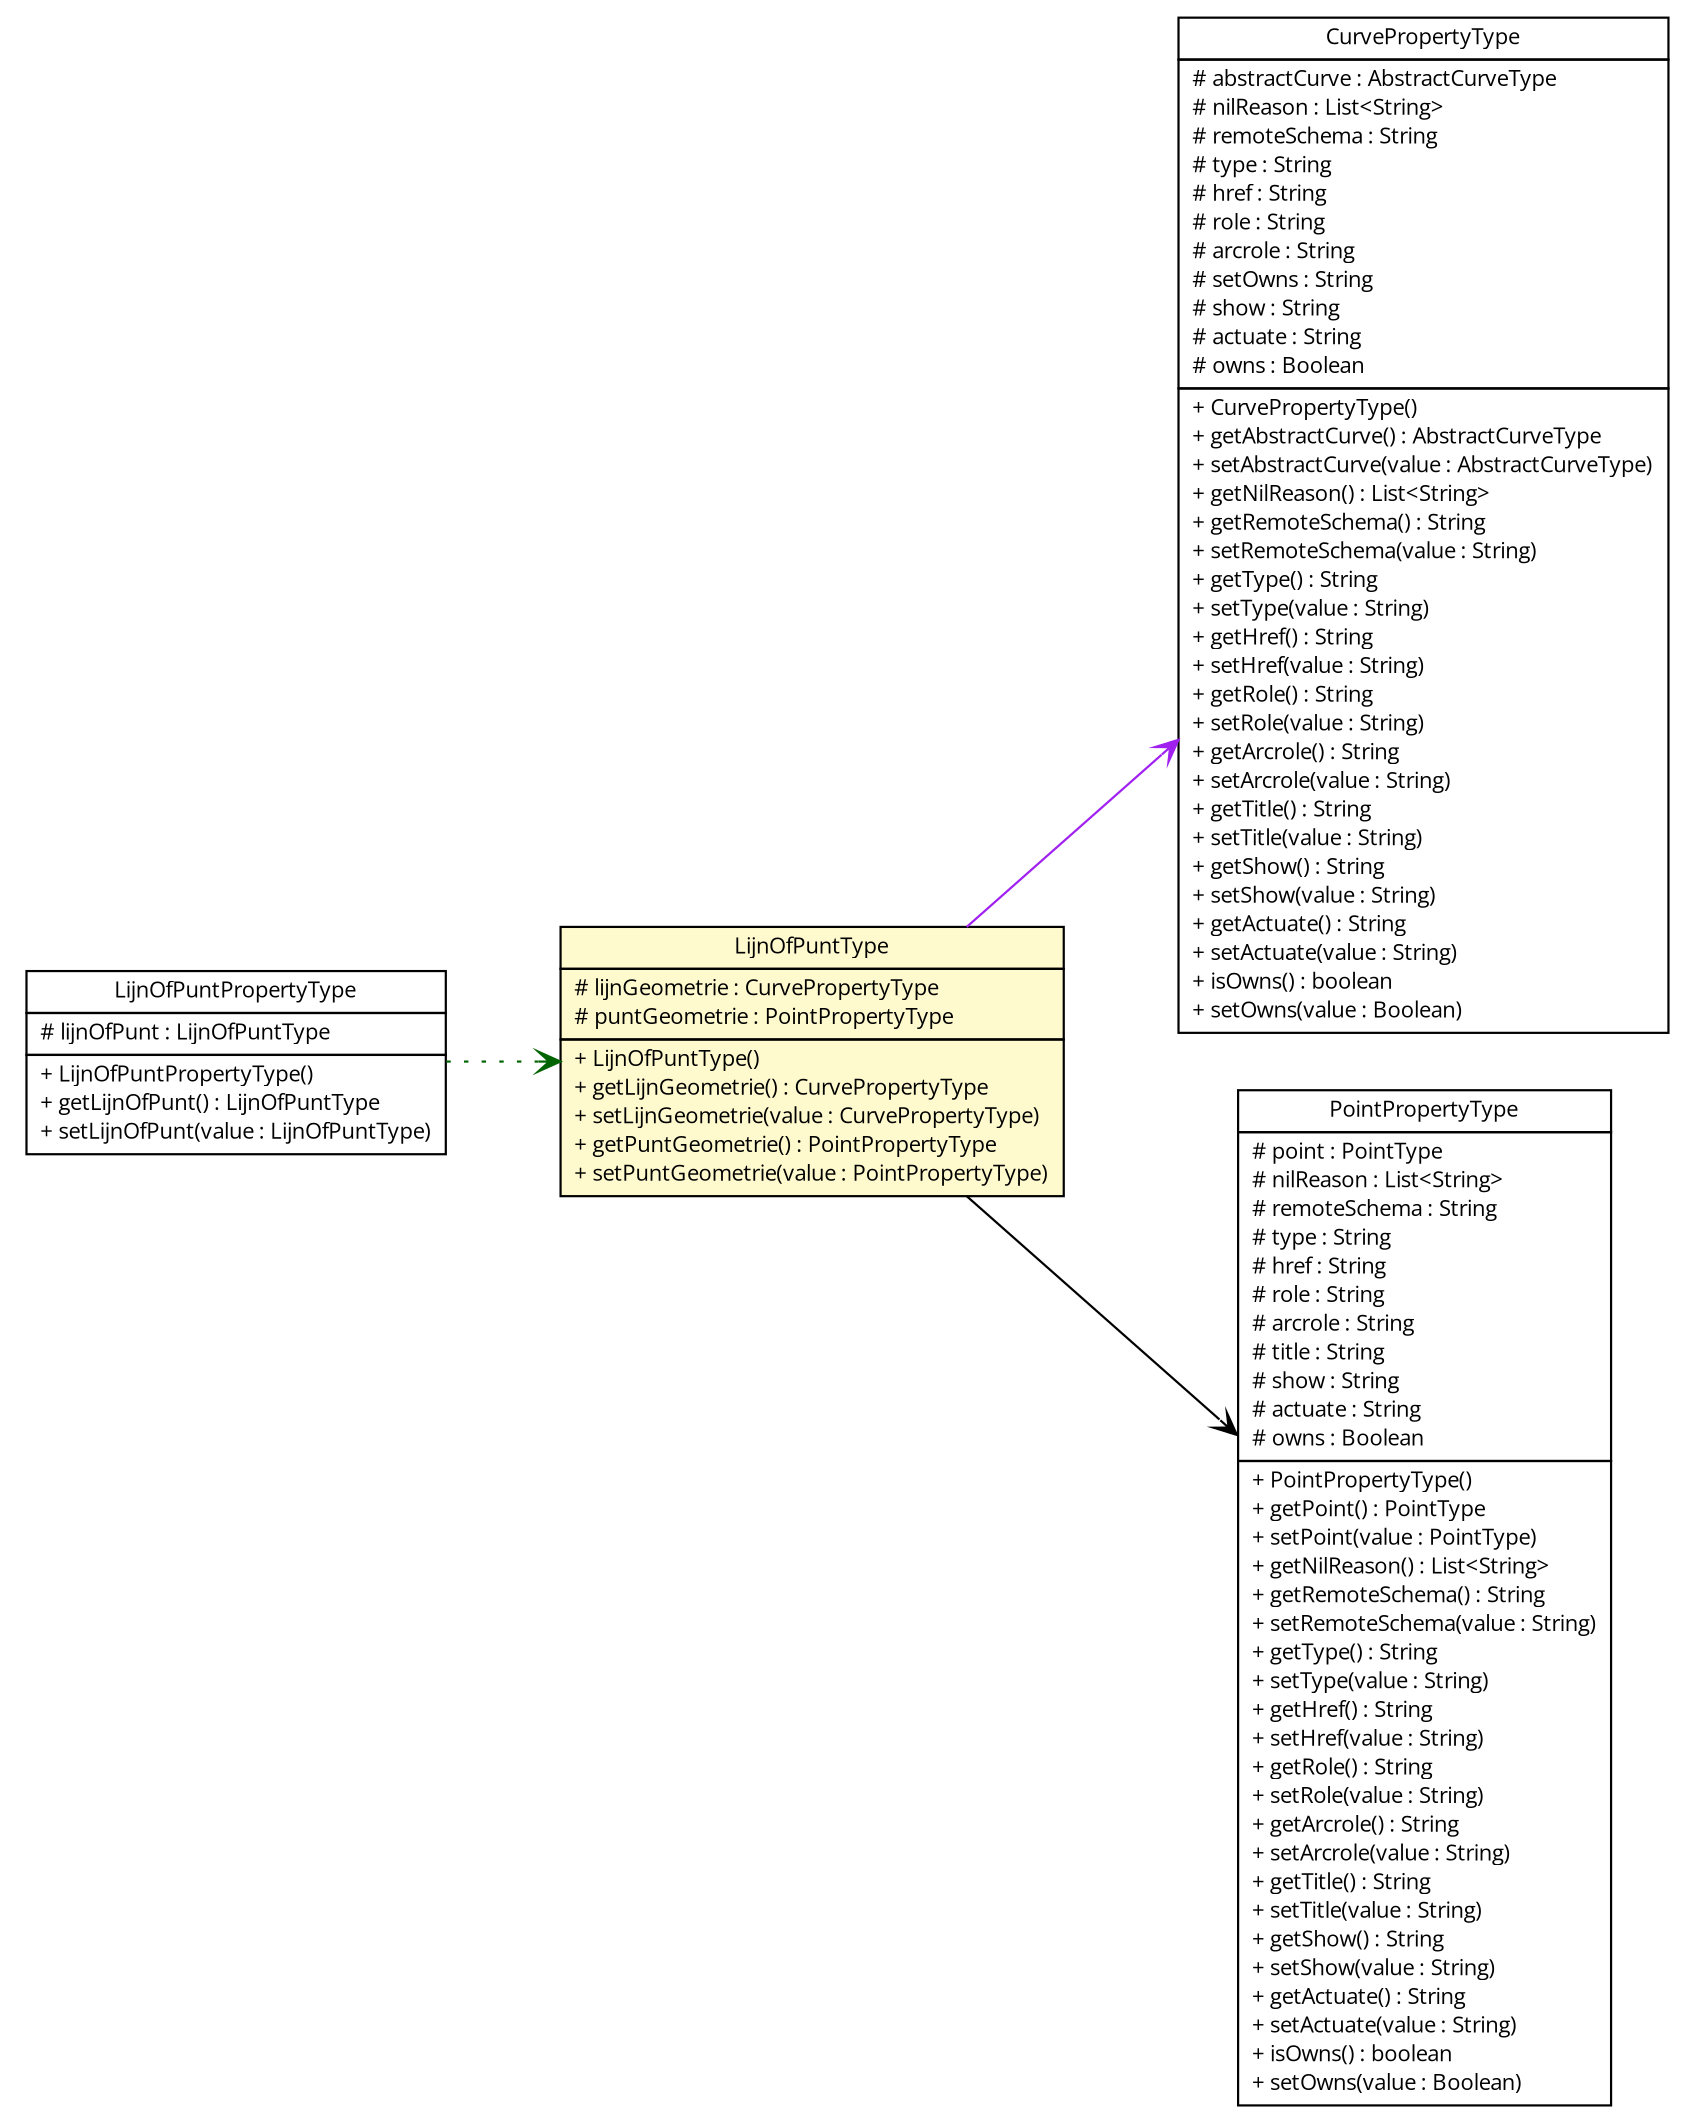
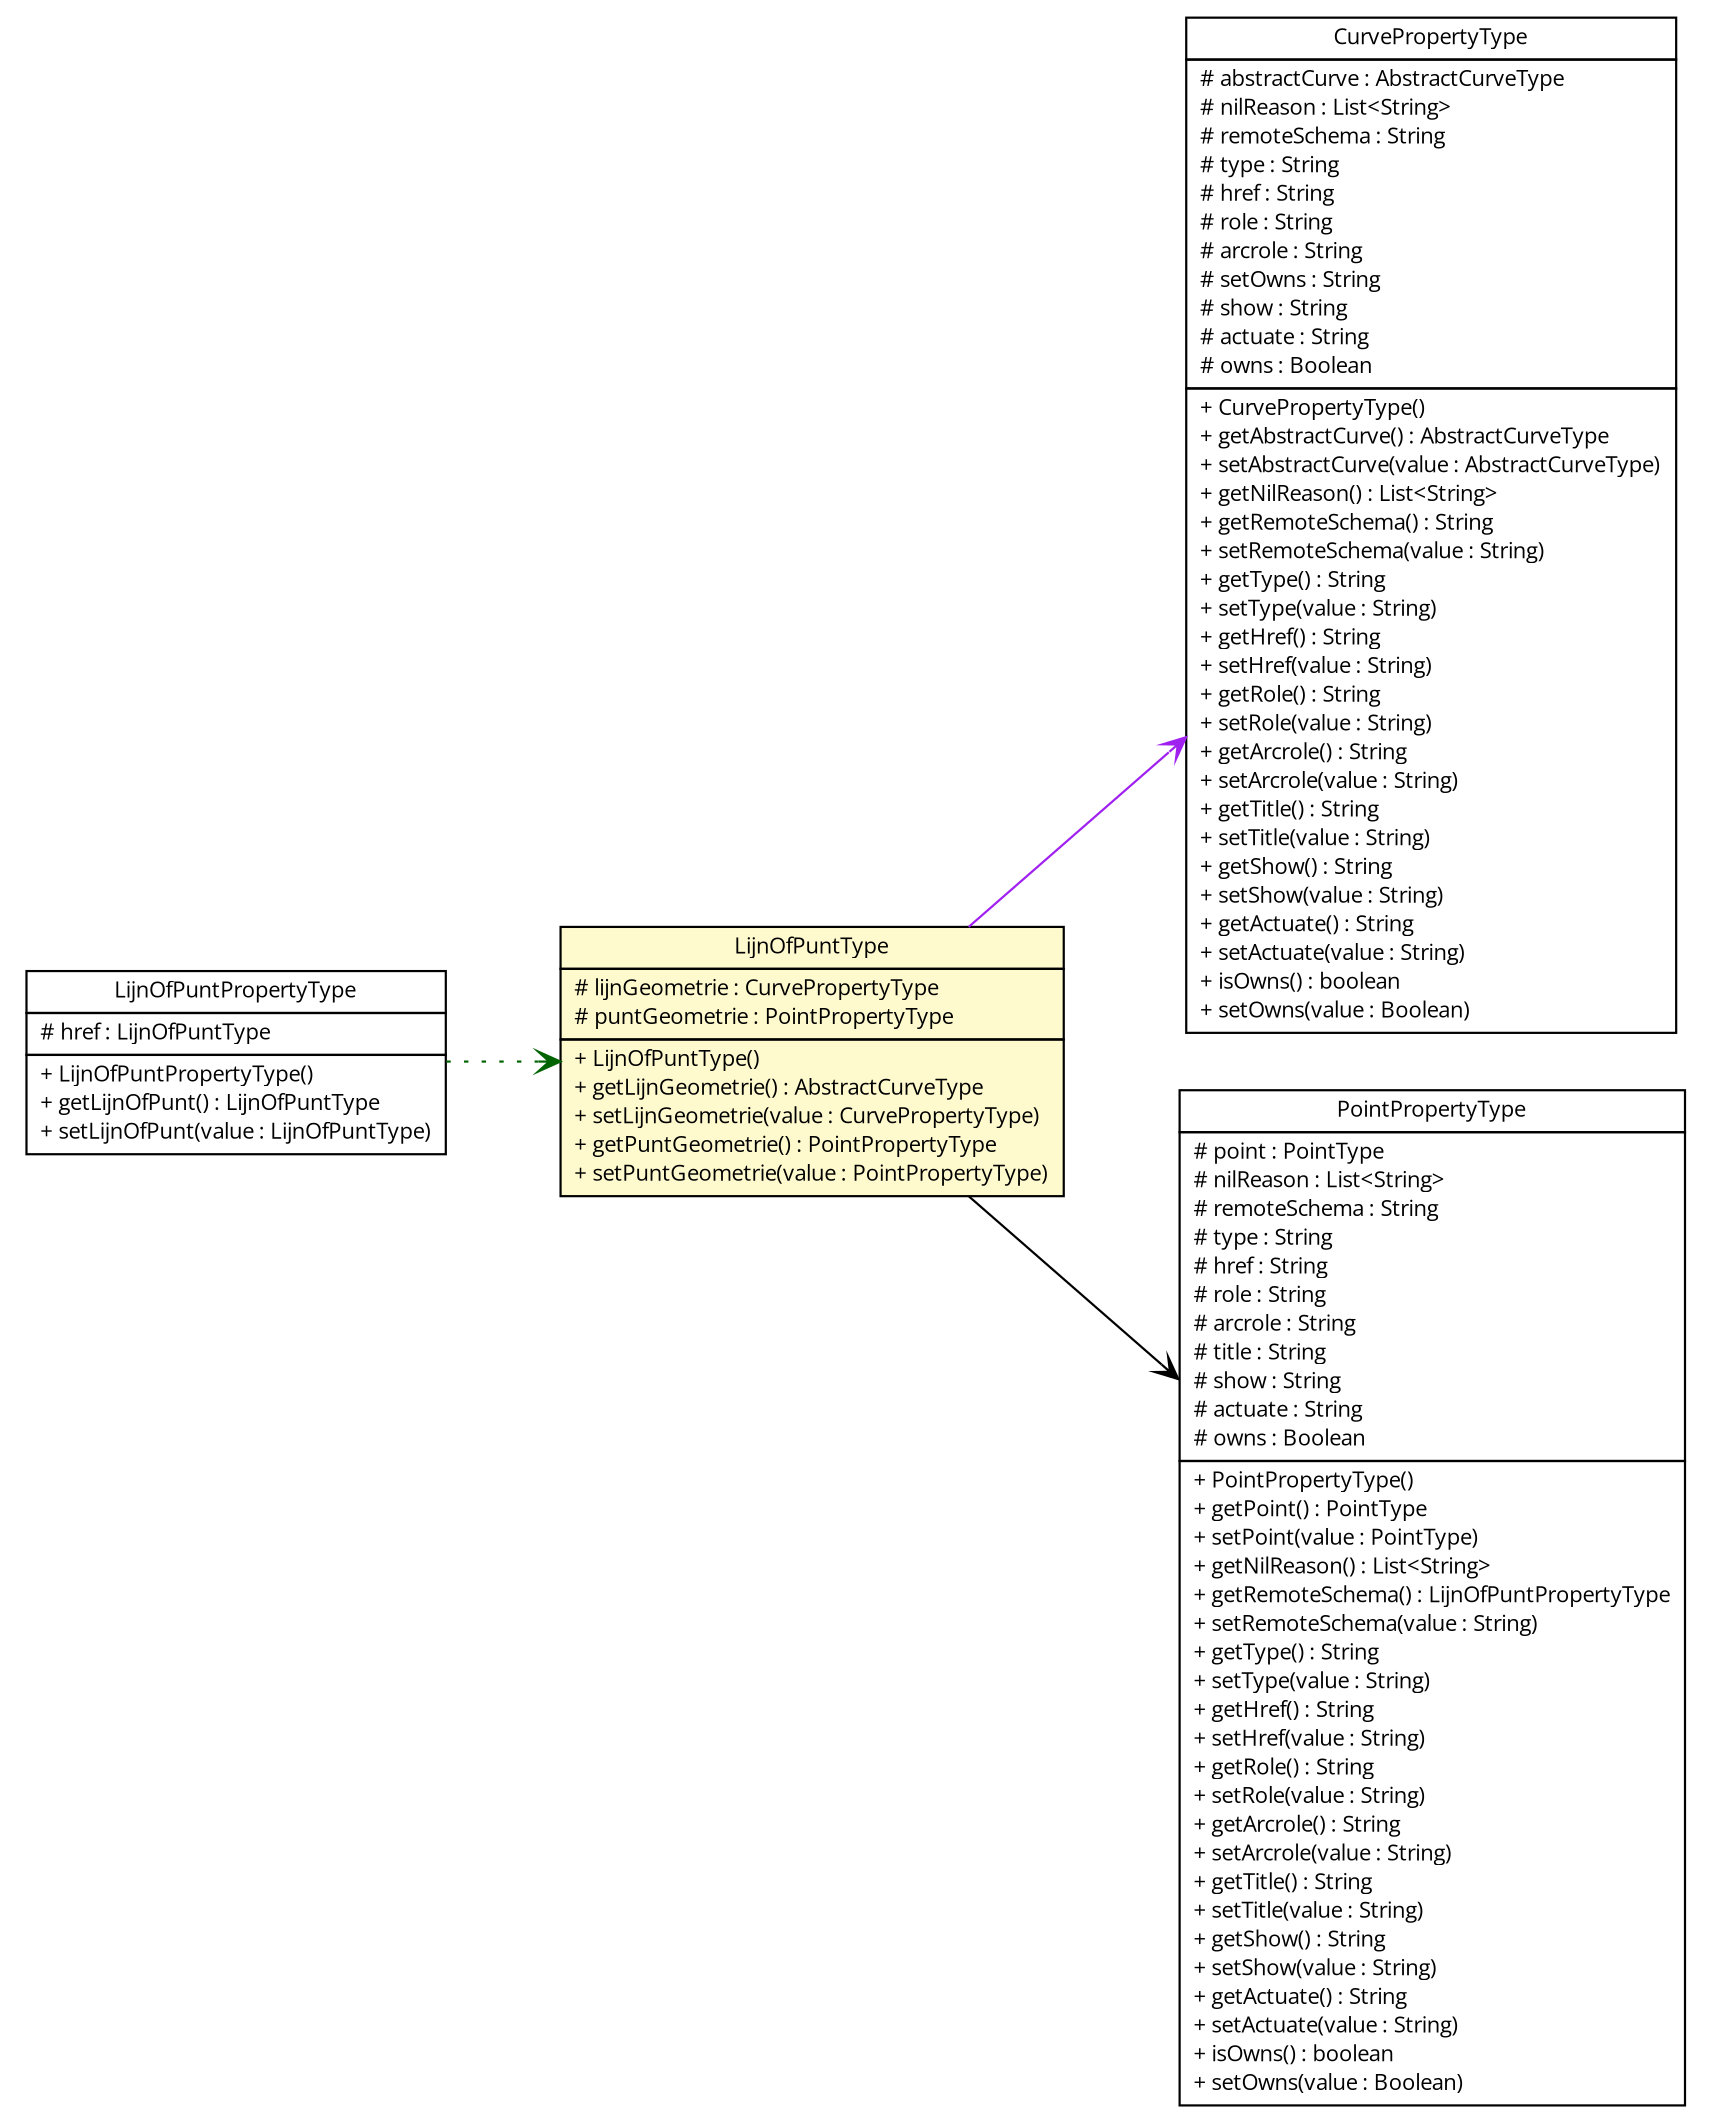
  digraph {
    fontname="Open Sans"
    nodesep=0.25
    rankdir=LR
    ranksep=0.5
    node [fontcolor=black fontname="Open Sans" fontsize=10.0 shape=plaintext]
    edge [arrowhead=open fontcolor=black fontname="Open Sans" fontsize=10.0 headport=p labelfontname=Helvetica labelfontsize=10 style=solid tailport=p]
-   n1 [label=<<table title="nl.b3p.topnl.top100nl.LijnOfPuntPropertyType" border="0" cellborder="1" cellspacing="0" cellpadding="2" port="p" href="./LijnOfPuntPropertyType.html"> 		<tr><td><table border="0" cellspacing="0" cellpadding="1"> <tr><td align="center" balign="center"> LijnOfPuntPropertyType </td></tr> 		</table></td></tr> 		<tr><td><table border="0" cellspacing="0" cellpadding="1"> <tr><td align="left" balign="left"> # lijnOfPunt : LijnOfPuntType </td></tr> 		</table></td></tr> 		<tr><td><table border="0" cellspacing="0" cellpadding="1"> <tr><td align="left" balign="left"> + LijnOfPuntPropertyType() </td></tr> <tr><td align="left" balign="left"> + getLijnOfPunt() : LijnOfPuntType </td></tr> <tr><td align="left" balign="left"> + setLijnOfPunt(value : LijnOfPuntType) </td></tr> 		</table></td></tr> 		</table>>]
-   n2 [label=<<table title="nl.b3p.topnl.top100nl.LijnOfPuntType" border="0" cellborder="1" cellspacing="0" cellpadding="2" port="p" bgcolor="lemonChiffon" href="./LijnOfPuntType.html"> 		<tr><td><table border="0" cellspacing="0" cellpadding="1"> <tr><td align="center" balign="center"> LijnOfPuntType </td></tr> 		</table></td></tr> 		<tr><td><table border="0" cellspacing="0" cellpadding="1"> <tr><td align="left" balign="left"> # lijnGeometrie : CurvePropertyType </td></tr> <tr><td align="left" balign="left"> # puntGeometrie : PointPropertyType </td></tr> 		</table></td></tr> 		<tr><td><table border="0" cellspacing="0" cellpadding="1"> <tr><td align="left" balign="left"> + LijnOfPuntType() </td></tr> <tr><td align="left" balign="left"> + getLijnGeometrie() : CurvePropertyType </td></tr> <tr><td align="left" balign="left"> + setLijnGeometrie(value : CurvePropertyType) </td></tr> <tr><td align="left" balign="left"> + getPuntGeometrie() : PointPropertyType </td></tr> <tr><td align="left" balign="left"> + setPuntGeometrie(value : PointPropertyType) </td></tr> 		</table></td></tr> 		</table>>]
+   n1 [label=<<table title="nl.b3p.topnl.top100nl.LijnOfPuntPropertyType" border="0" cellborder="1" cellspacing="0" cellpadding="2" port="p" href="./LijnOfPuntPropertyType.html"> 		<tr><td><table border="0" cellspacing="0" cellpadding="1"> <tr><td align="center" balign="center"> LijnOfPuntPropertyType </td></tr> 		</table></td></tr> 		<tr><td><table border="0" cellspacing="0" cellpadding="1"> <tr><td align="left" balign="left"> # href : LijnOfPuntType </td></tr> 		</table></td></tr> 		<tr><td><table border="0" cellspacing="0" cellpadding="1"> <tr><td align="left" balign="left"> + LijnOfPuntPropertyType() </td></tr> <tr><td align="left" balign="left"> + getLijnOfPunt() : LijnOfPuntType </td></tr> <tr><td align="left" balign="left"> + setLijnOfPunt(value : LijnOfPuntType) </td></tr> 		</table></td></tr> 		</table>>]
+   n2 [label=<<table title="nl.b3p.topnl.top100nl.LijnOfPuntType" border="0" cellborder="1" cellspacing="0" cellpadding="2" port="p" bgcolor="lemonChiffon" href="./LijnOfPuntType.html"> 		<tr><td><table border="0" cellspacing="0" cellpadding="1"> <tr><td align="center" balign="center"> LijnOfPuntType </td></tr> 		</table></td></tr> 		<tr><td><table border="0" cellspacing="0" cellpadding="1"> <tr><td align="left" balign="left"> # lijnGeometrie : CurvePropertyType </td></tr> <tr><td align="left" balign="left"> # puntGeometrie : PointPropertyType </td></tr> 		</table></td></tr> 		<tr><td><table border="0" cellspacing="0" cellpadding="1"> <tr><td align="left" balign="left"> + LijnOfPuntType() </td></tr> <tr><td align="left" balign="left"> + getLijnGeometrie() : AbstractCurveType </td></tr> <tr><td align="left" balign="left"> + setLijnGeometrie(value : CurvePropertyType) </td></tr> <tr><td align="left" balign="left"> + getPuntGeometrie() : PointPropertyType </td></tr> <tr><td align="left" balign="left"> + setPuntGeometrie(value : PointPropertyType) </td></tr> 		</table></td></tr> 		</table>>]
    n3 [label=<<table title="nl.b3p.topnl.top100nl.CurvePropertyType" border="0" cellborder="1" cellspacing="0" cellpadding="2" port="p" href="./CurvePropertyType.html"> 		<tr><td><table border="0" cellspacing="0" cellpadding="1"> <tr><td align="center" balign="center"> CurvePropertyType </td></tr> 		</table></td></tr> 		<tr><td><table border="0" cellspacing="0" cellpadding="1"> <tr><td align="left" balign="left"> # abstractCurve : AbstractCurveType </td></tr> <tr><td align="left" balign="left"> # nilReason : List&lt;String&gt; </td></tr> <tr><td align="left" balign="left"> # remoteSchema : String </td></tr> <tr><td align="left" balign="left"> # type : String </td></tr> <tr><td align="left" balign="left"> # href : String </td></tr> <tr><td align="left" balign="left"> # role : String </td></tr> <tr><td align="left" balign="left"> # arcrole : String </td></tr> <tr><td align="left" balign="left"> # setOwns : String </td></tr> <tr><td align="left" balign="left"> # show : String </td></tr> <tr><td align="left" balign="left"> # actuate : String </td></tr> <tr><td align="left" balign="left"> # owns : Boolean </td></tr> 		</table></td></tr> 		<tr><td><table border="0" cellspacing="0" cellpadding="1"> <tr><td align="left" balign="left"> + CurvePropertyType() </td></tr> <tr><td align="left" balign="left"> + getAbstractCurve() : AbstractCurveType </td></tr> <tr><td align="left" balign="left"> + setAbstractCurve(value : AbstractCurveType) </td></tr> <tr><td align="left" balign="left"> + getNilReason() : List&lt;String&gt; </td></tr> <tr><td align="left" balign="left"> + getRemoteSchema() : String </td></tr> <tr><td align="left" balign="left"> + setRemoteSchema(value : String) </td></tr> <tr><td align="left" balign="left"> + getType() : String </td></tr> <tr><td align="left" balign="left"> + setType(value : String) </td></tr> <tr><td align="left" balign="left"> + getHref() : String </td></tr> <tr><td align="left" balign="left"> + setHref(value : String) </td></tr> <tr><td align="left" balign="left"> + getRole() : String </td></tr> <tr><td align="left" balign="left"> + setRole(value : String) </td></tr> <tr><td align="left" balign="left"> + getArcrole() : String </td></tr> <tr><td align="left" balign="left"> + setArcrole(value : String) </td></tr> <tr><td align="left" balign="left"> + getTitle() : String </td></tr> <tr><td align="left" balign="left"> + setTitle(value : String) </td></tr> <tr><td align="left" balign="left"> + getShow() : String </td></tr> <tr><td align="left" balign="left"> + setShow(value : String) </td></tr> <tr><td align="left" balign="left"> + getActuate() : String </td></tr> <tr><td align="left" balign="left"> + setActuate(value : String) </td></tr> <tr><td align="left" balign="left"> + isOwns() : boolean </td></tr> <tr><td align="left" balign="left"> + setOwns(value : Boolean) </td></tr> 		</table></td></tr> 		</table>>]
-   n4 [label=<<table title="nl.b3p.topnl.top100nl.PointPropertyType" border="0" cellborder="1" cellspacing="0" cellpadding="2" port="p" href="./PointPropertyType.html"> 		<tr><td><table border="0" cellspacing="0" cellpadding="1"> <tr><td align="center" balign="center"> PointPropertyType </td></tr> 		</table></td></tr> 		<tr><td><table border="0" cellspacing="0" cellpadding="1"> <tr><td align="left" balign="left"> # point : PointType </td></tr> <tr><td align="left" balign="left"> # nilReason : List&lt;String&gt; </td></tr> <tr><td align="left" balign="left"> # remoteSchema : String </td></tr> <tr><td align="left" balign="left"> # type : String </td></tr> <tr><td align="left" balign="left"> # href : String </td></tr> <tr><td align="left" balign="left"> # role : String </td></tr> <tr><td align="left" balign="left"> # arcrole : String </td></tr> <tr><td align="left" balign="left"> # title : String </td></tr> <tr><td align="left" balign="left"> # show : String </td></tr> <tr><td align="left" balign="left"> # actuate : String </td></tr> <tr><td align="left" balign="left"> # owns : Boolean </td></tr> 		</table></td></tr> 		<tr><td><table border="0" cellspacing="0" cellpadding="1"> <tr><td align="left" balign="left"> + PointPropertyType() </td></tr> <tr><td align="left" balign="left"> + getPoint() : PointType </td></tr> <tr><td align="left" balign="left"> + setPoint(value : PointType) </td></tr> <tr><td align="left" balign="left"> + getNilReason() : List&lt;String&gt; </td></tr> <tr><td align="left" balign="left"> + getRemoteSchema() : String </td></tr> <tr><td align="left" balign="left"> + setRemoteSchema(value : String) </td></tr> <tr><td align="left" balign="left"> + getType() : String </td></tr> <tr><td align="left" balign="left"> + setType(value : String) </td></tr> <tr><td align="left" balign="left"> + getHref() : String </td></tr> <tr><td align="left" balign="left"> + setHref(value : String) </td></tr> <tr><td align="left" balign="left"> + getRole() : String </td></tr> <tr><td align="left" balign="left"> + setRole(value : String) </td></tr> <tr><td align="left" balign="left"> + getArcrole() : String </td></tr> <tr><td align="left" balign="left"> + setArcrole(value : String) </td></tr> <tr><td align="left" balign="left"> + getTitle() : String </td></tr> <tr><td align="left" balign="left"> + setTitle(value : String) </td></tr> <tr><td align="left" balign="left"> + getShow() : String </td></tr> <tr><td align="left" balign="left"> + setShow(value : String) </td></tr> <tr><td align="left" balign="left"> + getActuate() : String </td></tr> <tr><td align="left" balign="left"> + setActuate(value : String) </td></tr> <tr><td align="left" balign="left"> + isOwns() : boolean </td></tr> <tr><td align="left" balign="left"> + setOwns(value : Boolean) </td></tr> 		</table></td></tr> 		</table>>]
+   n4 [label=<<table title="nl.b3p.topnl.top100nl.PointPropertyType" border="0" cellborder="1" cellspacing="0" cellpadding="2" port="p" href="./PointPropertyType.html"> 		<tr><td><table border="0" cellspacing="0" cellpadding="1"> <tr><td align="center" balign="center"> PointPropertyType </td></tr> 		</table></td></tr> 		<tr><td><table border="0" cellspacing="0" cellpadding="1"> <tr><td align="left" balign="left"> # point : PointType </td></tr> <tr><td align="left" balign="left"> # nilReason : List&lt;String&gt; </td></tr> <tr><td align="left" balign="left"> # remoteSchema : String </td></tr> <tr><td align="left" balign="left"> # type : String </td></tr> <tr><td align="left" balign="left"> # href : String </td></tr> <tr><td align="left" balign="left"> # role : String </td></tr> <tr><td align="left" balign="left"> # arcrole : String </td></tr> <tr><td align="left" balign="left"> # title : String </td></tr> <tr><td align="left" balign="left"> # show : String </td></tr> <tr><td align="left" balign="left"> # actuate : String </td></tr> <tr><td align="left" balign="left"> # owns : Boolean </td></tr> 		</table></td></tr> 		<tr><td><table border="0" cellspacing="0" cellpadding="1"> <tr><td align="left" balign="left"> + PointPropertyType() </td></tr> <tr><td align="left" balign="left"> + getPoint() : PointType </td></tr> <tr><td align="left" balign="left"> + setPoint(value : PointType) </td></tr> <tr><td align="left" balign="left"> + getNilReason() : List&lt;String&gt; </td></tr> <tr><td align="left" balign="left"> + getRemoteSchema() : LijnOfPuntPropertyType </td></tr> <tr><td align="left" balign="left"> + setRemoteSchema(value : String) </td></tr> <tr><td align="left" balign="left"> + getType() : String </td></tr> <tr><td align="left" balign="left"> + setType(value : String) </td></tr> <tr><td align="left" balign="left"> + getHref() : String </td></tr> <tr><td align="left" balign="left"> + setHref(value : String) </td></tr> <tr><td align="left" balign="left"> + getRole() : String </td></tr> <tr><td align="left" balign="left"> + setRole(value : String) </td></tr> <tr><td align="left" balign="left"> + getArcrole() : String </td></tr> <tr><td align="left" balign="left"> + setArcrole(value : String) </td></tr> <tr><td align="left" balign="left"> + getTitle() : String </td></tr> <tr><td align="left" balign="left"> + setTitle(value : String) </td></tr> <tr><td align="left" balign="left"> + getShow() : String </td></tr> <tr><td align="left" balign="left"> + setShow(value : String) </td></tr> <tr><td align="left" balign="left"> + getActuate() : String </td></tr> <tr><td align="left" balign="left"> + setActuate(value : String) </td></tr> <tr><td align="left" balign="left"> + isOwns() : boolean </td></tr> <tr><td align="left" balign="left"> + setOwns(value : Boolean) </td></tr> 		</table></td></tr> 		</table>>]
    n1 -> n2 [color=darkgreen style=dotted]
    n2 -> n3 [color=purple]
    n2 -> n4 [color=black]
  }
